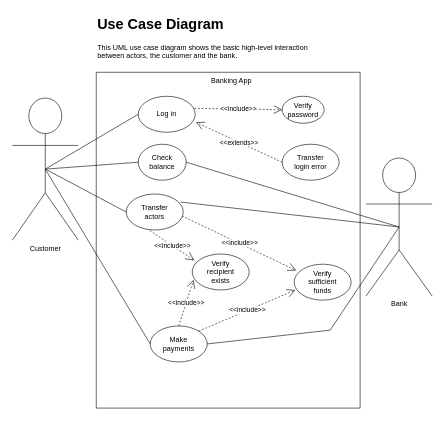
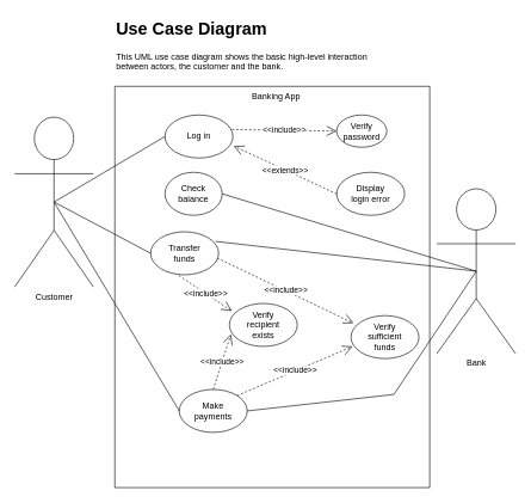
  <mxCell id="0" />
  <mxCell id="1" parent="0" />
  <mxCell id="2" value="" style="swimlane;startSize=0;" vertex="1" parent="1"><mxGeometry x="160" y="120" width="440" height="560" as="geometry" /></mxCell>
  <mxCell id="3" value="Banking App" style="text;html=1;align=center;verticalAlign=middle;resizable=0;points=[];autosize=1;strokeColor=none;fillColor=none;" vertex="1" parent="2"><mxGeometry x="180" width="90" height="30" as="geometry" /></mxCell>
  <mxCell id="4" value="Log in" style="ellipse;whiteSpace=wrap;html=1;" vertex="1" parent="2"><mxGeometry x="70" y="40" width="95" height="60" as="geometry" /></mxCell>
  <mxCell id="5" value="Check&lt;div&gt;balance&lt;/div&gt;" style="ellipse;whiteSpace=wrap;html=1;" vertex="1" parent="2"><mxGeometry x="70" y="120" width="80" height="60" as="geometry" /></mxCell>
  <mxCell id="6" value="Make&lt;div&gt;payments&lt;/div&gt;" style="ellipse;whiteSpace=wrap;html=1;" vertex="1" parent="2"><mxGeometry x="90" y="423" width="95" height="60" as="geometry" /></mxCell>
- <mxCell id="7" value="Transfer&lt;div&gt;actors&lt;/div&gt;" style="ellipse;whiteSpace=wrap;html=1;" vertex="1" parent="2"><mxGeometry x="50" y="203" width="95" height="60" as="geometry" /></mxCell>
+ <mxCell id="7" value="Transfer&lt;div&gt;funds&lt;/div&gt;" style="ellipse;whiteSpace=wrap;html=1;" vertex="1" parent="2"><mxGeometry x="50" y="203" width="95" height="60" as="geometry" /></mxCell>
  <mxCell id="8" value="Verify&lt;div&gt;password&lt;/div&gt;" style="ellipse;whiteSpace=wrap;html=1;" vertex="1" parent="2"><mxGeometry x="310" y="40" width="70" height="45" as="geometry" /></mxCell>
- <mxCell id="9" value="Transfer&lt;div&gt;login error&lt;/div&gt;" style="ellipse;whiteSpace=wrap;html=1;" vertex="1" parent="2"><mxGeometry x="310" y="120" width="95" height="60" as="geometry" /></mxCell>
+ <mxCell id="9" value="Display&lt;div&gt;login error&lt;/div&gt;" style="ellipse;whiteSpace=wrap;html=1;" vertex="1" parent="2"><mxGeometry x="310" y="120" width="95" height="60" as="geometry" /></mxCell>
  <mxCell id="10" value="Verify&lt;div&gt;sufficient&lt;/div&gt;&lt;div&gt;funds&lt;/div&gt;" style="ellipse;whiteSpace=wrap;html=1;" vertex="1" parent="2"><mxGeometry x="330" y="320" width="95" height="60" as="geometry" /></mxCell>
  <mxCell id="11" value="&amp;lt;&amp;lt;include&amp;gt;&amp;gt;" style="endArrow=open;endSize=12;dashed=1;html=1;rounded=0;entryX=0;entryY=0.5;entryDx=0;entryDy=0;exitX=0.987;exitY=0.337;exitDx=0;exitDy=0;exitPerimeter=0;" edge="1" parent="2" source="4" target="8"><mxGeometry width="160" relative="1" as="geometry"><mxPoint x="130" y="220" as="sourcePoint" /><mxPoint x="290" y="220" as="targetPoint" /></mxGeometry></mxCell>
  <mxCell id="12" value="&amp;lt;&amp;lt;extends&amp;gt;&amp;gt;" style="endArrow=open;endSize=12;dashed=1;html=1;rounded=0;entryX=1.013;entryY=0.723;entryDx=0;entryDy=0;exitX=0;exitY=0.5;exitDx=0;exitDy=0;entryPerimeter=0;" edge="1" parent="2" source="9" target="4"><mxGeometry width="160" relative="1" as="geometry"><mxPoint x="190" y="220" as="sourcePoint" /><mxPoint x="350" y="220" as="targetPoint" /></mxGeometry></mxCell>
  <mxCell id="13" value="&amp;lt;&amp;lt;include&amp;gt;&amp;gt;" style="endArrow=open;endSize=12;dashed=1;html=1;rounded=0;exitX=1;exitY=0;exitDx=0;exitDy=0;entryX=0.023;entryY=0.717;entryDx=0;entryDy=0;entryPerimeter=0;" edge="1" parent="2" source="6" target="10"><mxGeometry width="160" relative="1" as="geometry"><mxPoint x="170" y="315" as="sourcePoint" /><mxPoint x="280" y="340" as="targetPoint" /></mxGeometry></mxCell>
  <mxCell id="14" value="&amp;lt;&amp;lt;include&amp;gt;&amp;gt;" style="endArrow=open;endSize=12;dashed=1;html=1;rounded=0;entryX=0.036;entryY=0.177;entryDx=0;entryDy=0;entryPerimeter=0;exitX=0.979;exitY=0.61;exitDx=0;exitDy=0;exitPerimeter=0;" edge="1" parent="2" source="7" target="10"><mxGeometry width="160" relative="1" as="geometry"><mxPoint x="180" y="290" as="sourcePoint" /><mxPoint x="350" y="240" as="targetPoint" /></mxGeometry></mxCell>
  <mxCell id="15" value="Verify&lt;div&gt;recipient&lt;/div&gt;&lt;div&gt;exists&lt;/div&gt;" style="ellipse;whiteSpace=wrap;html=1;" vertex="1" parent="2"><mxGeometry x="160.0" y="303" width="95" height="60" as="geometry" /></mxCell>
  <mxCell id="16" value="&amp;lt;&amp;lt;include&amp;gt;&amp;gt;" style="endArrow=open;endSize=12;dashed=1;html=1;rounded=0;entryX=0.036;entryY=0.177;entryDx=0;entryDy=0;entryPerimeter=0;exitX=0.415;exitY=1.017;exitDx=0;exitDy=0;exitPerimeter=0;" edge="1" target="15" parent="2" source="7"><mxGeometry width="160" relative="1" as="geometry"><mxPoint x="-68.21" y="238.14" as="sourcePoint" /><mxPoint x="168.79" y="231.14" as="targetPoint" /></mxGeometry></mxCell>
  <mxCell id="17" value="&amp;lt;&amp;lt;include&amp;gt;&amp;gt;" style="endArrow=open;endSize=12;dashed=1;html=1;rounded=0;exitX=0.5;exitY=0;exitDx=0;exitDy=0;entryX=0.023;entryY=0.717;entryDx=0;entryDy=0;entryPerimeter=0;" edge="1" target="15" parent="2" source="6"><mxGeometry width="160" relative="1" as="geometry"><mxPoint x="-80.21" y="430.14" as="sourcePoint" /><mxPoint x="98.79" y="331.14" as="targetPoint" /></mxGeometry></mxCell>
  <mxCell id="18" value="Customer" style="shape=umlActor;verticalLabelPosition=bottom;verticalAlign=top;html=1;" vertex="1" parent="1"><mxGeometry x="20" y="163" width="110" height="237" as="geometry" /></mxCell>
  <mxCell id="19" value="Bank" style="shape=umlActor;verticalLabelPosition=bottom;verticalAlign=top;html=1;" vertex="1" parent="1"><mxGeometry x="610" y="263" width="110" height="230" as="geometry" /></mxCell>
  <mxCell id="20" value="" style="endArrow=none;html=1;rounded=0;entryX=0;entryY=0.5;entryDx=0;entryDy=0;exitX=0.5;exitY=0.5;exitDx=0;exitDy=0;exitPerimeter=0;" edge="1" parent="1" source="18" target="4"><mxGeometry width="50" height="50" relative="1" as="geometry"><mxPoint x="360" y="330" as="sourcePoint" /><mxPoint x="450" y="290" as="targetPoint" /></mxGeometry></mxCell>
- <mxCell id="21" value="" style="endArrow=none;html=1;rounded=0;exitX=0.5;exitY=0.5;exitDx=0;exitDy=0;exitPerimeter=0;entryX=0;entryY=0.5;entryDx=0;entryDy=0;" edge="1" parent="1" source="18" target="5"><mxGeometry width="50" height="50" relative="1" as="geometry"><mxPoint x="370" y="360" as="sourcePoint" /><mxPoint x="460" y="320" as="targetPoint" /></mxGeometry></mxCell>
  <mxCell id="22" value="" style="endArrow=none;html=1;rounded=0;exitX=0;exitY=0.5;exitDx=0;exitDy=0;entryX=0.5;entryY=0.5;entryDx=0;entryDy=0;entryPerimeter=0;" edge="1" parent="1" source="7" target="18"><mxGeometry width="50" height="50" relative="1" as="geometry"><mxPoint x="385" y="440" as="sourcePoint" /><mxPoint x="475" y="400" as="targetPoint" /></mxGeometry></mxCell>
  <mxCell id="23" value="" style="endArrow=none;html=1;rounded=0;exitX=0;exitY=0.5;exitDx=0;exitDy=0;entryX=0.5;entryY=0.5;entryDx=0;entryDy=0;entryPerimeter=0;" edge="1" parent="1" source="6" target="18"><mxGeometry width="50" height="50" relative="1" as="geometry"><mxPoint x="380" y="400" as="sourcePoint" /><mxPoint x="470" y="360" as="targetPoint" /></mxGeometry></mxCell>
  <mxCell id="24" value="" style="endArrow=none;html=1;rounded=0;entryX=1;entryY=0.5;entryDx=0;entryDy=0;exitX=0.5;exitY=0.5;exitDx=0;exitDy=0;exitPerimeter=0;" edge="1" parent="1" source="19" target="6"><mxGeometry width="50" height="50" relative="1" as="geometry"><mxPoint x="410" y="510" as="sourcePoint" /><mxPoint x="580" y="390" as="targetPoint" /><Array as="points"><mxPoint x="550" y="550" /></Array></mxGeometry></mxCell>
  <mxCell id="25" value="" style="endArrow=none;html=1;rounded=0;entryX=0.5;entryY=0.5;entryDx=0;entryDy=0;exitX=0.954;exitY=0.223;exitDx=0;exitDy=0;entryPerimeter=0;exitPerimeter=0;" edge="1" parent="1" source="7" target="19"><mxGeometry width="50" height="50" relative="1" as="geometry"><mxPoint x="360" y="440" as="sourcePoint" /><mxPoint x="530" y="320" as="targetPoint" /></mxGeometry></mxCell>
  <mxCell id="26" value="" style="endArrow=none;html=1;rounded=0;entryX=0.5;entryY=0.5;entryDx=0;entryDy=0;exitX=1;exitY=0.5;exitDx=0;exitDy=0;entryPerimeter=0;" edge="1" parent="1" source="5" target="19"><mxGeometry width="50" height="50" relative="1" as="geometry"><mxPoint x="340" y="380" as="sourcePoint" /><mxPoint x="510" y="260" as="targetPoint" /></mxGeometry></mxCell>
  <mxCell id="27" value="&lt;h1 style=&quot;margin-top: 0px;&quot;&gt;Use Case Diagram&lt;/h1&gt;&lt;p&gt;This UML use case diagram shows the basic high-level interaction between actors, the customer and the bank.&lt;/p&gt;" style="text;html=1;whiteSpace=wrap;overflow=hidden;rounded=0;" vertex="1" parent="1"><mxGeometry x="160" y="20" width="390" height="80" as="geometry" /></mxCell>
